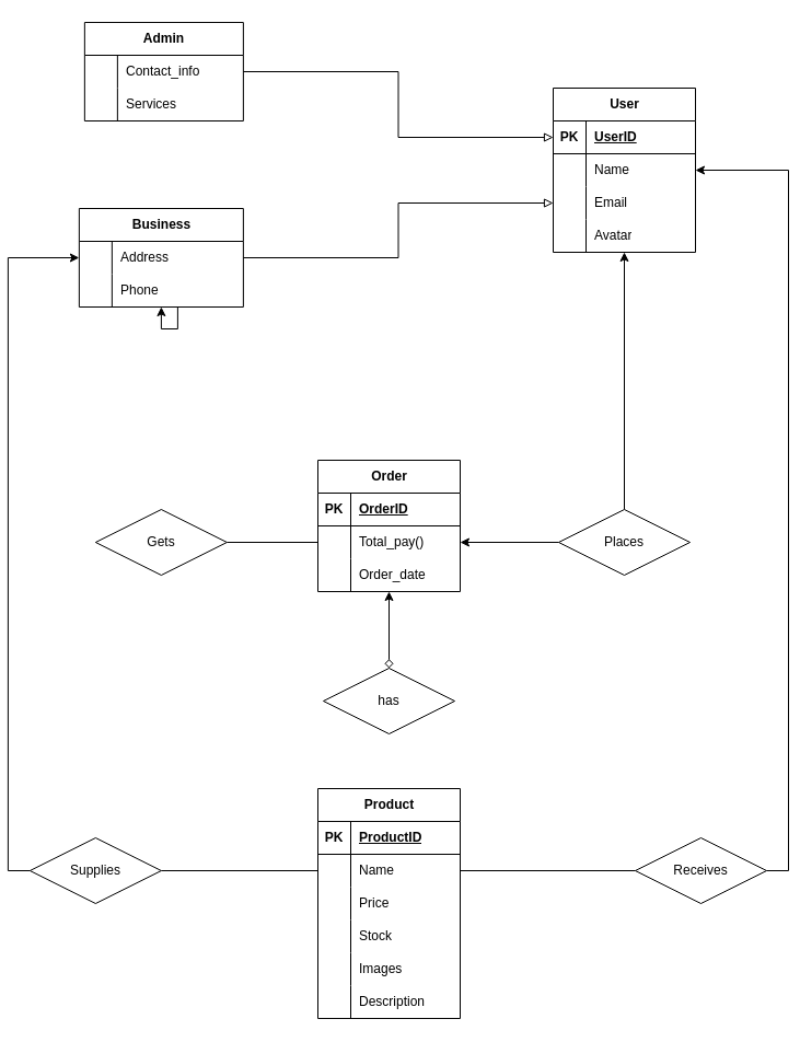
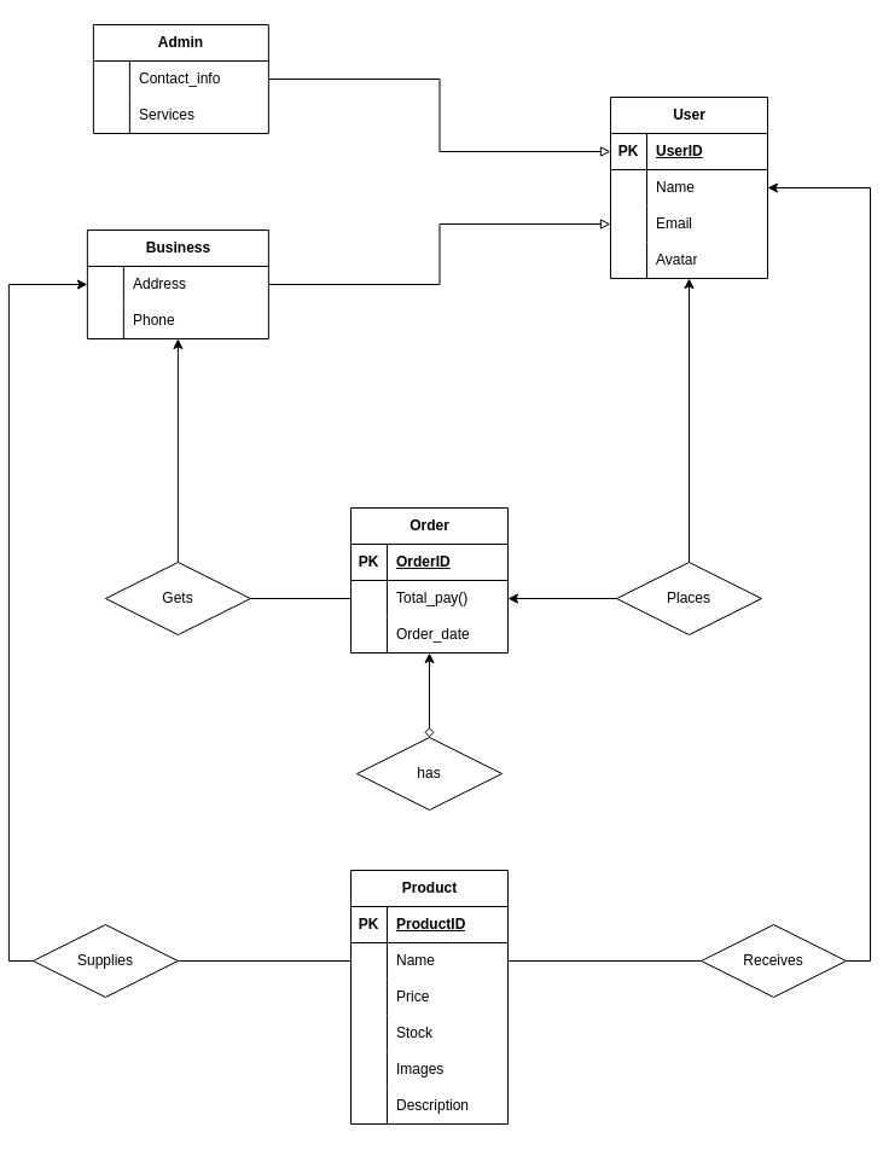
  <mxCell id="0" />
  <mxCell id="1" parent="0" />
  <mxCell id="2" style="edgeStyle=orthogonalEdgeStyle;rounded=0;orthogonalLoop=1;jettySize=auto;html=1;entryX=0.5;entryY=0;entryDx=0;entryDy=0;endArrow=none;endFill=0;startArrow=classic;startFill=1;" parent="1" source="3" target="25" edge="1"><mxGeometry relative="1" as="geometry" /></mxCell>
  <mxCell id="3" value="User" style="shape=table;startSize=30;container=1;collapsible=1;childLayout=tableLayout;fixedRows=1;rowLines=0;fontStyle=1;align=center;resizeLast=1;html=1;" parent="1" vertex="1"><mxGeometry x="499" y="80" width="130" height="150" as="geometry" /></mxCell>
  <mxCell id="4" value="" style="shape=tableRow;horizontal=0;startSize=0;swimlaneHead=0;swimlaneBody=0;fillColor=none;collapsible=0;dropTarget=0;points=[[0,0.5],[1,0.5]];portConstraint=eastwest;top=0;left=0;right=0;bottom=1;" parent="3" vertex="1"><mxGeometry y="30" width="130" height="30" as="geometry" /></mxCell>
  <mxCell id="5" value="PK" style="shape=partialRectangle;connectable=0;fillColor=none;top=0;left=0;bottom=0;right=0;fontStyle=1;overflow=hidden;whiteSpace=wrap;html=1;" parent="4" vertex="1"><mxGeometry width="30" height="30" as="geometry"><mxRectangle width="30" height="30" as="alternateBounds" /></mxGeometry></mxCell>
  <mxCell id="6" value="UserID" style="shape=partialRectangle;connectable=0;fillColor=none;top=0;left=0;bottom=0;right=0;align=left;spacingLeft=6;fontStyle=5;overflow=hidden;whiteSpace=wrap;html=1;" parent="4" vertex="1"><mxGeometry x="30" width="100" height="30" as="geometry"><mxRectangle width="100" height="30" as="alternateBounds" /></mxGeometry></mxCell>
  <mxCell id="7" value="" style="shape=tableRow;horizontal=0;startSize=0;swimlaneHead=0;swimlaneBody=0;fillColor=none;collapsible=0;dropTarget=0;points=[[0,0.5],[1,0.5]];portConstraint=eastwest;top=0;left=0;right=0;bottom=0;" parent="3" vertex="1"><mxGeometry y="60" width="130" height="30" as="geometry" /></mxCell>
  <mxCell id="8" value="" style="shape=partialRectangle;connectable=0;fillColor=none;top=0;left=0;bottom=0;right=0;editable=1;overflow=hidden;whiteSpace=wrap;html=1;" parent="7" vertex="1"><mxGeometry width="30" height="30" as="geometry"><mxRectangle width="30" height="30" as="alternateBounds" /></mxGeometry></mxCell>
  <mxCell id="9" value="Name" style="shape=partialRectangle;connectable=0;fillColor=none;top=0;left=0;bottom=0;right=0;align=left;spacingLeft=6;overflow=hidden;whiteSpace=wrap;html=1;" parent="7" vertex="1"><mxGeometry x="30" width="100" height="30" as="geometry"><mxRectangle width="100" height="30" as="alternateBounds" /></mxGeometry></mxCell>
  <mxCell id="10" value="" style="shape=tableRow;horizontal=0;startSize=0;swimlaneHead=0;swimlaneBody=0;fillColor=none;collapsible=0;dropTarget=0;points=[[0,0.5],[1,0.5]];portConstraint=eastwest;top=0;left=0;right=0;bottom=0;" parent="3" vertex="1"><mxGeometry y="90" width="130" height="30" as="geometry" /></mxCell>
  <mxCell id="11" value="" style="shape=partialRectangle;connectable=0;fillColor=none;top=0;left=0;bottom=0;right=0;editable=1;overflow=hidden;whiteSpace=wrap;html=1;" parent="10" vertex="1"><mxGeometry width="30" height="30" as="geometry"><mxRectangle width="30" height="30" as="alternateBounds" /></mxGeometry></mxCell>
  <mxCell id="12" value="Email" style="shape=partialRectangle;connectable=0;fillColor=none;top=0;left=0;bottom=0;right=0;align=left;spacingLeft=6;overflow=hidden;whiteSpace=wrap;html=1;" parent="10" vertex="1"><mxGeometry x="30" width="100" height="30" as="geometry"><mxRectangle width="100" height="30" as="alternateBounds" /></mxGeometry></mxCell>
  <mxCell id="13" value="" style="shape=tableRow;horizontal=0;startSize=0;swimlaneHead=0;swimlaneBody=0;fillColor=none;collapsible=0;dropTarget=0;points=[[0,0.5],[1,0.5]];portConstraint=eastwest;top=0;left=0;right=0;bottom=0;" parent="3" vertex="1"><mxGeometry y="120" width="130" height="30" as="geometry" /></mxCell>
  <mxCell id="14" value="" style="shape=partialRectangle;connectable=0;fillColor=none;top=0;left=0;bottom=0;right=0;editable=1;overflow=hidden;whiteSpace=wrap;html=1;" parent="13" vertex="1"><mxGeometry width="30" height="30" as="geometry"><mxRectangle width="30" height="30" as="alternateBounds" /></mxGeometry></mxCell>
  <mxCell id="15" value="Avatar" style="shape=partialRectangle;connectable=0;fillColor=none;top=0;left=0;bottom=0;right=0;align=left;spacingLeft=6;overflow=hidden;whiteSpace=wrap;html=1;" parent="13" vertex="1"><mxGeometry x="30" width="100" height="30" as="geometry"><mxRectangle width="100" height="30" as="alternateBounds" /></mxGeometry></mxCell>
  <mxCell id="16" value="Admin" style="shape=table;startSize=30;container=1;collapsible=1;childLayout=tableLayout;fixedRows=1;rowLines=0;fontStyle=1;align=center;resizeLast=1;html=1;" parent="1" vertex="1"><mxGeometry x="70.86" y="20" width="145" height="90" as="geometry" /></mxCell>
  <mxCell id="17" value="" style="shape=tableRow;horizontal=0;startSize=0;swimlaneHead=0;swimlaneBody=0;fillColor=none;collapsible=0;dropTarget=0;points=[[0,0.5],[1,0.5]];portConstraint=eastwest;top=0;left=0;right=0;bottom=0;" parent="16" vertex="1"><mxGeometry y="30" width="145" height="30" as="geometry" /></mxCell>
  <mxCell id="18" value="" style="shape=partialRectangle;connectable=0;fillColor=none;top=0;left=0;bottom=0;right=0;editable=1;overflow=hidden;whiteSpace=wrap;html=1;" parent="17" vertex="1"><mxGeometry width="30" height="30" as="geometry"><mxRectangle width="30" height="30" as="alternateBounds" /></mxGeometry></mxCell>
  <mxCell id="19" value="Contact_info" style="shape=partialRectangle;connectable=0;fillColor=none;top=0;left=0;bottom=0;right=0;align=left;spacingLeft=6;overflow=hidden;whiteSpace=wrap;html=1;" parent="17" vertex="1"><mxGeometry x="30" width="115" height="30" as="geometry"><mxRectangle width="115" height="30" as="alternateBounds" /></mxGeometry></mxCell>
  <mxCell id="20" value="" style="shape=tableRow;horizontal=0;startSize=0;swimlaneHead=0;swimlaneBody=0;fillColor=none;collapsible=0;dropTarget=0;points=[[0,0.5],[1,0.5]];portConstraint=eastwest;top=0;left=0;right=0;bottom=0;" parent="16" vertex="1"><mxGeometry y="60" width="145" height="30" as="geometry" /></mxCell>
  <mxCell id="21" value="" style="shape=partialRectangle;connectable=0;fillColor=none;top=0;left=0;bottom=0;right=0;editable=1;overflow=hidden;whiteSpace=wrap;html=1;" parent="20" vertex="1"><mxGeometry width="30" height="30" as="geometry"><mxRectangle width="30" height="30" as="alternateBounds" /></mxGeometry></mxCell>
  <mxCell id="22" value="Services" style="shape=partialRectangle;connectable=0;fillColor=none;top=0;left=0;bottom=0;right=0;align=left;spacingLeft=6;overflow=hidden;whiteSpace=wrap;html=1;" parent="20" vertex="1"><mxGeometry x="30" width="115" height="30" as="geometry"><mxRectangle width="115" height="30" as="alternateBounds" /></mxGeometry></mxCell>
  <mxCell id="23" value="Receives" style="shape=rhombus;perimeter=rhombusPerimeter;whiteSpace=wrap;html=1;align=center;" parent="1" vertex="1"><mxGeometry x="574" y="765" width="120" height="60" as="geometry" /></mxCell>
  <mxCell id="24" style="edgeStyle=orthogonalEdgeStyle;rounded=0;orthogonalLoop=1;jettySize=auto;html=1;entryX=1;entryY=0.5;entryDx=0;entryDy=0;endArrow=classic;endFill=1;" parent="1" source="25" target="63" edge="1"><mxGeometry relative="1" as="geometry" /></mxCell>
  <mxCell id="25" value="Places" style="shape=rhombus;perimeter=rhombusPerimeter;whiteSpace=wrap;html=1;align=center;" parent="1" vertex="1"><mxGeometry x="504" y="465" width="120" height="60" as="geometry" /></mxCell>
  <mxCell id="26" style="edgeStyle=orthogonalEdgeStyle;rounded=0;orthogonalLoop=1;jettySize=auto;html=1;endArrow=none;endFill=0;" parent="1" source="27" target="63" edge="1"><mxGeometry relative="1" as="geometry" /></mxCell>
  <mxCell id="27" value="Gets" style="shape=rhombus;perimeter=rhombusPerimeter;whiteSpace=wrap;html=1;align=center;" parent="1" vertex="1"><mxGeometry x="80.86" y="465" width="120" height="60" as="geometry" /></mxCell>
  <mxCell id="28" style="edgeStyle=orthogonalEdgeStyle;rounded=0;orthogonalLoop=1;jettySize=auto;html=1;entryX=0;entryY=0.5;entryDx=0;entryDy=0;endArrow=none;endFill=0;" parent="1" source="29" target="42" edge="1"><mxGeometry relative="1" as="geometry" /></mxCell>
  <mxCell id="29" value="Supplies" style="shape=rhombus;perimeter=rhombusPerimeter;whiteSpace=wrap;html=1;align=center;" parent="1" vertex="1"><mxGeometry x="20.86" y="765" width="120" height="60" as="geometry" /></mxCell>
- <mxCell id="30" style="edgeStyle=orthogonalEdgeStyle;rounded=0;orthogonalLoop=1;jettySize=auto;html=1;endArrow=none;endFill=0;startArrow=classic;startFill=1;" parent="1" source="31" target="37" edge="1"><mxGeometry relative="1" as="geometry" /></mxCell>
+ <mxCell id="30" style="edgeStyle=orthogonalEdgeStyle;rounded=0;orthogonalLoop=1;jettySize=auto;html=1;entryX=0.5;entryY=0;entryDx=0;entryDy=0;endArrow=none;endFill=0;startArrow=classic;startFill=1;" parent="1" source="31" target="27" edge="1"><mxGeometry relative="1" as="geometry" /></mxCell>
  <mxCell id="31" value="Business" style="shape=table;startSize=30;container=1;collapsible=1;childLayout=tableLayout;fixedRows=1;rowLines=0;fontStyle=1;align=center;resizeLast=1;html=1;" parent="1" vertex="1"><mxGeometry x="65.86" y="190" width="150" height="90" as="geometry" /></mxCell>
  <mxCell id="32" value="" style="shape=tableRow;horizontal=0;startSize=0;swimlaneHead=0;swimlaneBody=0;fillColor=none;collapsible=0;dropTarget=0;points=[[0,0.5],[1,0.5]];portConstraint=eastwest;top=0;left=0;right=0;bottom=0;" parent="31" vertex="1"><mxGeometry y="30" width="150" height="30" as="geometry" /></mxCell>
  <mxCell id="33" value="" style="shape=partialRectangle;connectable=0;fillColor=none;top=0;left=0;bottom=0;right=0;editable=1;overflow=hidden;whiteSpace=wrap;html=1;" parent="32" vertex="1"><mxGeometry width="30" height="30" as="geometry"><mxRectangle width="30" height="30" as="alternateBounds" /></mxGeometry></mxCell>
  <mxCell id="34" value="Address" style="shape=partialRectangle;connectable=0;fillColor=none;top=0;left=0;bottom=0;right=0;align=left;spacingLeft=6;overflow=hidden;whiteSpace=wrap;html=1;" parent="32" vertex="1"><mxGeometry x="30" width="120" height="30" as="geometry"><mxRectangle width="120" height="30" as="alternateBounds" /></mxGeometry></mxCell>
  <mxCell id="35" value="" style="shape=tableRow;horizontal=0;startSize=0;swimlaneHead=0;swimlaneBody=0;fillColor=none;collapsible=0;dropTarget=0;points=[[0,0.5],[1,0.5]];portConstraint=eastwest;top=0;left=0;right=0;bottom=0;" parent="31" vertex="1"><mxGeometry y="60" width="150" height="30" as="geometry" /></mxCell>
  <mxCell id="36" value="" style="shape=partialRectangle;connectable=0;fillColor=none;top=0;left=0;bottom=0;right=0;editable=1;overflow=hidden;whiteSpace=wrap;html=1;" parent="35" vertex="1"><mxGeometry width="30" height="30" as="geometry"><mxRectangle width="30" height="30" as="alternateBounds" /></mxGeometry></mxCell>
  <mxCell id="37" value="Phone" style="shape=partialRectangle;connectable=0;fillColor=none;top=0;left=0;bottom=0;right=0;align=left;spacingLeft=6;overflow=hidden;whiteSpace=wrap;html=1;" parent="35" vertex="1"><mxGeometry x="30" width="120" height="30" as="geometry"><mxRectangle width="120" height="30" as="alternateBounds" /></mxGeometry></mxCell>
  <mxCell id="38" value="Product" style="shape=table;startSize=30;container=1;collapsible=1;childLayout=tableLayout;fixedRows=1;rowLines=0;fontStyle=1;align=center;resizeLast=1;html=1;" parent="1" vertex="1"><mxGeometry x="284" y="720" width="130" height="210" as="geometry" /></mxCell>
  <mxCell id="39" value="" style="shape=tableRow;horizontal=0;startSize=0;swimlaneHead=0;swimlaneBody=0;fillColor=none;collapsible=0;dropTarget=0;points=[[0,0.5],[1,0.5]];portConstraint=eastwest;top=0;left=0;right=0;bottom=1;" parent="38" vertex="1"><mxGeometry y="30" width="130" height="30" as="geometry" /></mxCell>
  <mxCell id="40" value="PK" style="shape=partialRectangle;connectable=0;fillColor=none;top=0;left=0;bottom=0;right=0;fontStyle=1;overflow=hidden;whiteSpace=wrap;html=1;" parent="39" vertex="1"><mxGeometry width="30" height="30" as="geometry"><mxRectangle width="30" height="30" as="alternateBounds" /></mxGeometry></mxCell>
  <mxCell id="41" value="ProductID" style="shape=partialRectangle;connectable=0;fillColor=none;top=0;left=0;bottom=0;right=0;align=left;spacingLeft=6;fontStyle=5;overflow=hidden;whiteSpace=wrap;html=1;" parent="39" vertex="1"><mxGeometry x="30" width="100" height="30" as="geometry"><mxRectangle width="100" height="30" as="alternateBounds" /></mxGeometry></mxCell>
  <mxCell id="42" value="" style="shape=tableRow;horizontal=0;startSize=0;swimlaneHead=0;swimlaneBody=0;fillColor=none;collapsible=0;dropTarget=0;points=[[0,0.5],[1,0.5]];portConstraint=eastwest;top=0;left=0;right=0;bottom=0;" parent="38" vertex="1"><mxGeometry y="60" width="130" height="30" as="geometry" /></mxCell>
  <mxCell id="43" value="" style="shape=partialRectangle;connectable=0;fillColor=none;top=0;left=0;bottom=0;right=0;editable=1;overflow=hidden;whiteSpace=wrap;html=1;" parent="42" vertex="1"><mxGeometry width="30" height="30" as="geometry"><mxRectangle width="30" height="30" as="alternateBounds" /></mxGeometry></mxCell>
  <mxCell id="44" value="Name" style="shape=partialRectangle;connectable=0;fillColor=none;top=0;left=0;bottom=0;right=0;align=left;spacingLeft=6;overflow=hidden;whiteSpace=wrap;html=1;" parent="42" vertex="1"><mxGeometry x="30" width="100" height="30" as="geometry"><mxRectangle width="100" height="30" as="alternateBounds" /></mxGeometry></mxCell>
  <mxCell id="45" value="" style="shape=tableRow;horizontal=0;startSize=0;swimlaneHead=0;swimlaneBody=0;fillColor=none;collapsible=0;dropTarget=0;points=[[0,0.5],[1,0.5]];portConstraint=eastwest;top=0;left=0;right=0;bottom=0;" parent="38" vertex="1"><mxGeometry y="90" width="130" height="30" as="geometry" /></mxCell>
  <mxCell id="46" value="" style="shape=partialRectangle;connectable=0;fillColor=none;top=0;left=0;bottom=0;right=0;editable=1;overflow=hidden;whiteSpace=wrap;html=1;" parent="45" vertex="1"><mxGeometry width="30" height="30" as="geometry"><mxRectangle width="30" height="30" as="alternateBounds" /></mxGeometry></mxCell>
  <mxCell id="47" value="Price" style="shape=partialRectangle;connectable=0;fillColor=none;top=0;left=0;bottom=0;right=0;align=left;spacingLeft=6;overflow=hidden;whiteSpace=wrap;html=1;" parent="45" vertex="1"><mxGeometry x="30" width="100" height="30" as="geometry"><mxRectangle width="100" height="30" as="alternateBounds" /></mxGeometry></mxCell>
  <mxCell id="48" value="" style="shape=tableRow;horizontal=0;startSize=0;swimlaneHead=0;swimlaneBody=0;fillColor=none;collapsible=0;dropTarget=0;points=[[0,0.5],[1,0.5]];portConstraint=eastwest;top=0;left=0;right=0;bottom=0;" parent="38" vertex="1"><mxGeometry y="120" width="130" height="30" as="geometry" /></mxCell>
  <mxCell id="49" value="" style="shape=partialRectangle;connectable=0;fillColor=none;top=0;left=0;bottom=0;right=0;editable=1;overflow=hidden;whiteSpace=wrap;html=1;" parent="48" vertex="1"><mxGeometry width="30" height="30" as="geometry"><mxRectangle width="30" height="30" as="alternateBounds" /></mxGeometry></mxCell>
  <mxCell id="50" value="Stock" style="shape=partialRectangle;connectable=0;fillColor=none;top=0;left=0;bottom=0;right=0;align=left;spacingLeft=6;overflow=hidden;whiteSpace=wrap;html=1;" parent="48" vertex="1"><mxGeometry x="30" width="100" height="30" as="geometry"><mxRectangle width="100" height="30" as="alternateBounds" /></mxGeometry></mxCell>
  <mxCell id="51" value="" style="shape=tableRow;horizontal=0;startSize=0;swimlaneHead=0;swimlaneBody=0;fillColor=none;collapsible=0;dropTarget=0;points=[[0,0.5],[1,0.5]];portConstraint=eastwest;top=0;left=0;right=0;bottom=0;" vertex="1" parent="38"><mxGeometry y="150" width="130" height="30" as="geometry" /></mxCell>
  <mxCell id="52" value="" style="shape=partialRectangle;connectable=0;fillColor=none;top=0;left=0;bottom=0;right=0;editable=1;overflow=hidden;whiteSpace=wrap;html=1;" vertex="1" parent="51"><mxGeometry width="30" height="30" as="geometry"><mxRectangle width="30" height="30" as="alternateBounds" /></mxGeometry></mxCell>
  <mxCell id="53" value="Images" style="shape=partialRectangle;connectable=0;fillColor=none;top=0;left=0;bottom=0;right=0;align=left;spacingLeft=6;overflow=hidden;whiteSpace=wrap;html=1;" vertex="1" parent="51"><mxGeometry x="30" width="100" height="30" as="geometry"><mxRectangle width="100" height="30" as="alternateBounds" /></mxGeometry></mxCell>
  <mxCell id="54" value="" style="shape=tableRow;horizontal=0;startSize=0;swimlaneHead=0;swimlaneBody=0;fillColor=none;collapsible=0;dropTarget=0;points=[[0,0.5],[1,0.5]];portConstraint=eastwest;top=0;left=0;right=0;bottom=0;" vertex="1" parent="38"><mxGeometry y="180" width="130" height="30" as="geometry" /></mxCell>
  <mxCell id="55" value="" style="shape=partialRectangle;connectable=0;fillColor=none;top=0;left=0;bottom=0;right=0;editable=1;overflow=hidden;whiteSpace=wrap;html=1;" vertex="1" parent="54"><mxGeometry width="30" height="30" as="geometry"><mxRectangle width="30" height="30" as="alternateBounds" /></mxGeometry></mxCell>
  <mxCell id="56" value="Description" style="shape=partialRectangle;connectable=0;fillColor=none;top=0;left=0;bottom=0;right=0;align=left;spacingLeft=6;overflow=hidden;whiteSpace=wrap;html=1;" vertex="1" parent="54"><mxGeometry x="30" width="100" height="30" as="geometry"><mxRectangle width="100" height="30" as="alternateBounds" /></mxGeometry></mxCell>
  <mxCell id="57" style="edgeStyle=orthogonalEdgeStyle;rounded=0;orthogonalLoop=1;jettySize=auto;html=1;exitX=1;exitY=0.5;exitDx=0;exitDy=0;entryX=0;entryY=0.5;entryDx=0;entryDy=0;endArrow=none;endFill=0;startArrow=none;startFill=0;" parent="1" source="42" target="23" edge="1"><mxGeometry relative="1" as="geometry" /></mxCell>
  <mxCell id="58" style="edgeStyle=orthogonalEdgeStyle;rounded=0;orthogonalLoop=1;jettySize=auto;html=1;entryX=0.5;entryY=0;entryDx=0;entryDy=0;endArrow=diamond;endFill=0;startArrow=classic;startFill=1;" parent="1" source="59" target="69" edge="1"><mxGeometry relative="1" as="geometry" /></mxCell>
  <mxCell id="59" value="Order" style="shape=table;startSize=30;container=1;collapsible=1;childLayout=tableLayout;fixedRows=1;rowLines=0;fontStyle=1;align=center;resizeLast=1;html=1;" parent="1" vertex="1"><mxGeometry x="284" y="420" width="130" height="120" as="geometry" /></mxCell>
  <mxCell id="60" value="" style="shape=tableRow;horizontal=0;startSize=0;swimlaneHead=0;swimlaneBody=0;fillColor=none;collapsible=0;dropTarget=0;points=[[0,0.5],[1,0.5]];portConstraint=eastwest;top=0;left=0;right=0;bottom=1;" parent="59" vertex="1"><mxGeometry y="30" width="130" height="30" as="geometry" /></mxCell>
  <mxCell id="61" value="PK" style="shape=partialRectangle;connectable=0;fillColor=none;top=0;left=0;bottom=0;right=0;fontStyle=1;overflow=hidden;whiteSpace=wrap;html=1;" parent="60" vertex="1"><mxGeometry width="30" height="30" as="geometry"><mxRectangle width="30" height="30" as="alternateBounds" /></mxGeometry></mxCell>
  <mxCell id="62" value="OrderID" style="shape=partialRectangle;connectable=0;fillColor=none;top=0;left=0;bottom=0;right=0;align=left;spacingLeft=6;fontStyle=5;overflow=hidden;whiteSpace=wrap;html=1;" parent="60" vertex="1"><mxGeometry x="30" width="100" height="30" as="geometry"><mxRectangle width="100" height="30" as="alternateBounds" /></mxGeometry></mxCell>
  <mxCell id="63" value="" style="shape=tableRow;horizontal=0;startSize=0;swimlaneHead=0;swimlaneBody=0;fillColor=none;collapsible=0;dropTarget=0;points=[[0,0.5],[1,0.5]];portConstraint=eastwest;top=0;left=0;right=0;bottom=0;" parent="59" vertex="1"><mxGeometry y="60" width="130" height="30" as="geometry" /></mxCell>
  <mxCell id="64" value="" style="shape=partialRectangle;connectable=0;fillColor=none;top=0;left=0;bottom=0;right=0;editable=1;overflow=hidden;whiteSpace=wrap;html=1;" parent="63" vertex="1"><mxGeometry width="30" height="30" as="geometry"><mxRectangle width="30" height="30" as="alternateBounds" /></mxGeometry></mxCell>
  <mxCell id="65" value="Total_pay()" style="shape=partialRectangle;connectable=0;fillColor=none;top=0;left=0;bottom=0;right=0;align=left;spacingLeft=6;overflow=hidden;whiteSpace=wrap;html=1;" parent="63" vertex="1"><mxGeometry x="30" width="100" height="30" as="geometry"><mxRectangle width="100" height="30" as="alternateBounds" /></mxGeometry></mxCell>
  <mxCell id="66" value="" style="shape=tableRow;horizontal=0;startSize=0;swimlaneHead=0;swimlaneBody=0;fillColor=none;collapsible=0;dropTarget=0;points=[[0,0.5],[1,0.5]];portConstraint=eastwest;top=0;left=0;right=0;bottom=0;" parent="59" vertex="1"><mxGeometry y="90" width="130" height="30" as="geometry" /></mxCell>
  <mxCell id="67" value="" style="shape=partialRectangle;connectable=0;fillColor=none;top=0;left=0;bottom=0;right=0;editable=1;overflow=hidden;whiteSpace=wrap;html=1;" parent="66" vertex="1"><mxGeometry width="30" height="30" as="geometry"><mxRectangle width="30" height="30" as="alternateBounds" /></mxGeometry></mxCell>
  <mxCell id="68" value="Order_date" style="shape=partialRectangle;connectable=0;fillColor=none;top=0;left=0;bottom=0;right=0;align=left;spacingLeft=6;overflow=hidden;whiteSpace=wrap;html=1;" parent="66" vertex="1"><mxGeometry x="30" width="100" height="30" as="geometry"><mxRectangle width="100" height="30" as="alternateBounds" /></mxGeometry></mxCell>
  <mxCell id="69" value="has" style="shape=rhombus;perimeter=rhombusPerimeter;whiteSpace=wrap;html=1;align=center;" parent="1" vertex="1"><mxGeometry x="289" y="610" width="120" height="60" as="geometry" /></mxCell>
  <mxCell id="70" style="edgeStyle=orthogonalEdgeStyle;rounded=0;orthogonalLoop=1;jettySize=auto;html=1;entryX=0;entryY=0.5;entryDx=0;entryDy=0;startArrow=classic;startFill=1;endArrow=none;endFill=0;" parent="1" source="32" target="29" edge="1"><mxGeometry relative="1" as="geometry" /></mxCell>
  <mxCell id="71" style="edgeStyle=orthogonalEdgeStyle;rounded=0;orthogonalLoop=1;jettySize=auto;html=1;entryX=1;entryY=0.5;entryDx=0;entryDy=0;endArrow=none;endFill=0;startArrow=classic;startFill=1;" parent="1" source="7" target="23" edge="1"><mxGeometry relative="1" as="geometry" /></mxCell>
  <mxCell id="72" style="edgeStyle=orthogonalEdgeStyle;rounded=0;orthogonalLoop=1;jettySize=auto;html=1;entryX=0;entryY=0.5;entryDx=0;entryDy=0;endArrow=block;endFill=0;" edge="1" parent="1" source="17" target="4"><mxGeometry relative="1" as="geometry" /></mxCell>
  <mxCell id="73" style="edgeStyle=orthogonalEdgeStyle;rounded=0;orthogonalLoop=1;jettySize=auto;html=1;entryX=0;entryY=0.5;entryDx=0;entryDy=0;endArrow=block;endFill=0;" edge="1" parent="1" source="32" target="10"><mxGeometry relative="1" as="geometry" /></mxCell>
